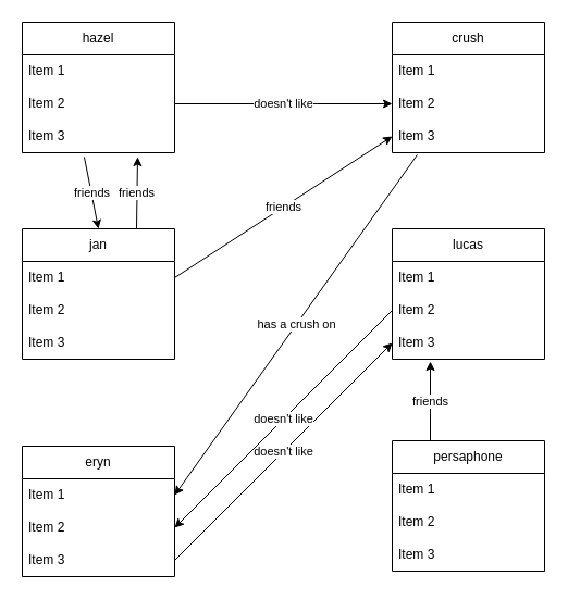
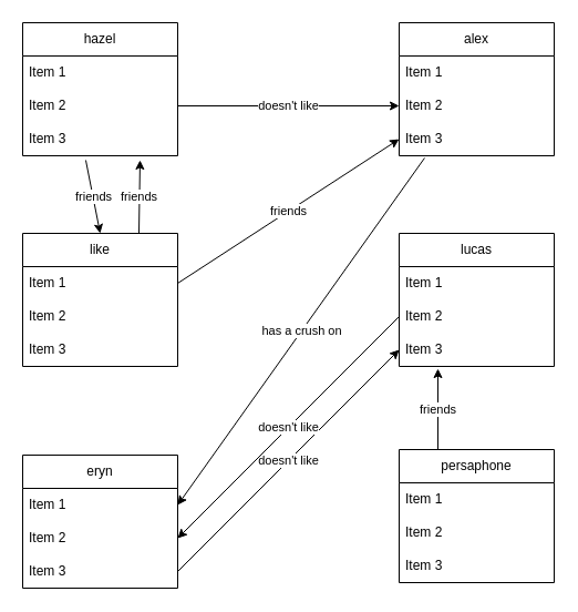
  <mxCell id="0" />
  <mxCell id="1" parent="0" />
  <mxCell id="2" value="hazel" style="swimlane;fontStyle=0;childLayout=stackLayout;horizontal=1;startSize=30;horizontalStack=0;resizeParent=1;resizeParentMax=0;resizeLast=0;collapsible=1;marginBottom=0;whiteSpace=wrap;html=1;" vertex="1" parent="1"><mxGeometry x="20" y="20" width="140" height="120" as="geometry" /></mxCell>
  <mxCell id="3" value="Item 1" style="text;strokeColor=none;fillColor=none;align=left;verticalAlign=middle;spacingLeft=4;spacingRight=4;overflow=hidden;points=[[0,0.5],[1,0.5]];portConstraint=eastwest;rotatable=0;whiteSpace=wrap;html=1;" vertex="1" parent="2"><mxGeometry y="30" width="140" height="30" as="geometry" /></mxCell>
  <mxCell id="4" value="Item 2" style="text;strokeColor=none;fillColor=none;align=left;verticalAlign=middle;spacingLeft=4;spacingRight=4;overflow=hidden;points=[[0,0.5],[1,0.5]];portConstraint=eastwest;rotatable=0;whiteSpace=wrap;html=1;" vertex="1" parent="2"><mxGeometry y="60" width="140" height="30" as="geometry" /></mxCell>
  <mxCell id="5" value="Item 3" style="text;strokeColor=none;fillColor=none;align=left;verticalAlign=middle;spacingLeft=4;spacingRight=4;overflow=hidden;points=[[0,0.5],[1,0.5]];portConstraint=eastwest;rotatable=0;whiteSpace=wrap;html=1;" vertex="1" parent="2"><mxGeometry y="90" width="140" height="30" as="geometry" /></mxCell>
- <mxCell id="6" value="crush" style="swimlane;fontStyle=0;childLayout=stackLayout;horizontal=1;startSize=30;horizontalStack=0;resizeParent=1;resizeParentMax=0;resizeLast=0;collapsible=1;marginBottom=0;whiteSpace=wrap;html=1;" vertex="1" parent="1"><mxGeometry x="360" y="20" width="140" height="120" as="geometry" /></mxCell>
+ <mxCell id="6" value="alex" style="swimlane;fontStyle=0;childLayout=stackLayout;horizontal=1;startSize=30;horizontalStack=0;resizeParent=1;resizeParentMax=0;resizeLast=0;collapsible=1;marginBottom=0;whiteSpace=wrap;html=1;" vertex="1" parent="1"><mxGeometry x="360" y="20" width="140" height="120" as="geometry" /></mxCell>
  <mxCell id="7" value="Item 1" style="text;strokeColor=none;fillColor=none;align=left;verticalAlign=middle;spacingLeft=4;spacingRight=4;overflow=hidden;points=[[0,0.5],[1,0.5]];portConstraint=eastwest;rotatable=0;whiteSpace=wrap;html=1;" vertex="1" parent="6"><mxGeometry y="30" width="140" height="30" as="geometry" /></mxCell>
  <mxCell id="8" value="Item 2" style="text;strokeColor=none;fillColor=none;align=left;verticalAlign=middle;spacingLeft=4;spacingRight=4;overflow=hidden;points=[[0,0.5],[1,0.5]];portConstraint=eastwest;rotatable=0;whiteSpace=wrap;html=1;" vertex="1" parent="6"><mxGeometry y="60" width="140" height="30" as="geometry" /></mxCell>
  <mxCell id="9" value="Item 3" style="text;strokeColor=none;fillColor=none;align=left;verticalAlign=middle;spacingLeft=4;spacingRight=4;overflow=hidden;points=[[0,0.5],[1,0.5]];portConstraint=eastwest;rotatable=0;whiteSpace=wrap;html=1;" vertex="1" parent="6"><mxGeometry y="90" width="140" height="30" as="geometry" /></mxCell>
- <mxCell id="10" value="jan" style="swimlane;fontStyle=0;childLayout=stackLayout;horizontal=1;startSize=30;horizontalStack=0;resizeParent=1;resizeParentMax=0;resizeLast=0;collapsible=1;marginBottom=0;whiteSpace=wrap;html=1;" vertex="1" parent="1"><mxGeometry x="20" y="210" width="140" height="120" as="geometry" /></mxCell>
+ <mxCell id="10" value="like" style="swimlane;fontStyle=0;childLayout=stackLayout;horizontal=1;startSize=30;horizontalStack=0;resizeParent=1;resizeParentMax=0;resizeLast=0;collapsible=1;marginBottom=0;whiteSpace=wrap;html=1;" vertex="1" parent="1"><mxGeometry x="20" y="210" width="140" height="120" as="geometry" /></mxCell>
  <mxCell id="11" value="Item 1" style="text;strokeColor=none;fillColor=none;align=left;verticalAlign=middle;spacingLeft=4;spacingRight=4;overflow=hidden;points=[[0,0.5],[1,0.5]];portConstraint=eastwest;rotatable=0;whiteSpace=wrap;html=1;" vertex="1" parent="10"><mxGeometry y="30" width="140" height="30" as="geometry" /></mxCell>
  <mxCell id="12" value="Item 2" style="text;strokeColor=none;fillColor=none;align=left;verticalAlign=middle;spacingLeft=4;spacingRight=4;overflow=hidden;points=[[0,0.5],[1,0.5]];portConstraint=eastwest;rotatable=0;whiteSpace=wrap;html=1;" vertex="1" parent="10"><mxGeometry y="60" width="140" height="30" as="geometry" /></mxCell>
  <mxCell id="13" value="Item 3" style="text;strokeColor=none;fillColor=none;align=left;verticalAlign=middle;spacingLeft=4;spacingRight=4;overflow=hidden;points=[[0,0.5],[1,0.5]];portConstraint=eastwest;rotatable=0;whiteSpace=wrap;html=1;" vertex="1" parent="10"><mxGeometry y="90" width="140" height="30" as="geometry" /></mxCell>
  <mxCell id="14" value="lucas" style="swimlane;fontStyle=0;childLayout=stackLayout;horizontal=1;startSize=30;horizontalStack=0;resizeParent=1;resizeParentMax=0;resizeLast=0;collapsible=1;marginBottom=0;whiteSpace=wrap;html=1;" vertex="1" parent="1"><mxGeometry x="360" y="210" width="140" height="120" as="geometry" /></mxCell>
  <mxCell id="15" value="Item 1" style="text;strokeColor=none;fillColor=none;align=left;verticalAlign=middle;spacingLeft=4;spacingRight=4;overflow=hidden;points=[[0,0.5],[1,0.5]];portConstraint=eastwest;rotatable=0;whiteSpace=wrap;html=1;" vertex="1" parent="14"><mxGeometry y="30" width="140" height="30" as="geometry" /></mxCell>
  <mxCell id="16" value="Item 2" style="text;strokeColor=none;fillColor=none;align=left;verticalAlign=middle;spacingLeft=4;spacingRight=4;overflow=hidden;points=[[0,0.5],[1,0.5]];portConstraint=eastwest;rotatable=0;whiteSpace=wrap;html=1;" vertex="1" parent="14"><mxGeometry y="60" width="140" height="30" as="geometry" /></mxCell>
  <mxCell id="17" value="Item 3" style="text;strokeColor=none;fillColor=none;align=left;verticalAlign=middle;spacingLeft=4;spacingRight=4;overflow=hidden;points=[[0,0.5],[1,0.5]];portConstraint=eastwest;rotatable=0;whiteSpace=wrap;html=1;" vertex="1" parent="14"><mxGeometry y="90" width="140" height="30" as="geometry" /></mxCell>
  <mxCell id="18" value="persaphone" style="swimlane;fontStyle=0;childLayout=stackLayout;horizontal=1;startSize=30;horizontalStack=0;resizeParent=1;resizeParentMax=0;resizeLast=0;collapsible=1;marginBottom=0;whiteSpace=wrap;html=1;" vertex="1" parent="1"><mxGeometry x="360" y="405" width="140" height="120" as="geometry" /></mxCell>
  <mxCell id="19" value="Item 1" style="text;strokeColor=none;fillColor=none;align=left;verticalAlign=middle;spacingLeft=4;spacingRight=4;overflow=hidden;points=[[0,0.5],[1,0.5]];portConstraint=eastwest;rotatable=0;whiteSpace=wrap;html=1;" vertex="1" parent="18"><mxGeometry y="30" width="140" height="30" as="geometry" /></mxCell>
  <mxCell id="20" value="Item 2" style="text;strokeColor=none;fillColor=none;align=left;verticalAlign=middle;spacingLeft=4;spacingRight=4;overflow=hidden;points=[[0,0.5],[1,0.5]];portConstraint=eastwest;rotatable=0;whiteSpace=wrap;html=1;" vertex="1" parent="18"><mxGeometry y="60" width="140" height="30" as="geometry" /></mxCell>
  <mxCell id="21" value="Item 3" style="text;strokeColor=none;fillColor=none;align=left;verticalAlign=middle;spacingLeft=4;spacingRight=4;overflow=hidden;points=[[0,0.5],[1,0.5]];portConstraint=eastwest;rotatable=0;whiteSpace=wrap;html=1;" vertex="1" parent="18"><mxGeometry y="90" width="140" height="30" as="geometry" /></mxCell>
  <mxCell id="22" value="eryn" style="swimlane;fontStyle=0;childLayout=stackLayout;horizontal=1;startSize=30;horizontalStack=0;resizeParent=1;resizeParentMax=0;resizeLast=0;collapsible=1;marginBottom=0;whiteSpace=wrap;html=1;" vertex="1" parent="1"><mxGeometry x="20" y="410" width="140" height="120" as="geometry" /></mxCell>
  <mxCell id="23" value="Item 1" style="text;strokeColor=none;fillColor=none;align=left;verticalAlign=middle;spacingLeft=4;spacingRight=4;overflow=hidden;points=[[0,0.5],[1,0.5]];portConstraint=eastwest;rotatable=0;whiteSpace=wrap;html=1;" vertex="1" parent="22"><mxGeometry y="30" width="140" height="30" as="geometry" /></mxCell>
  <mxCell id="24" value="Item 2" style="text;strokeColor=none;fillColor=none;align=left;verticalAlign=middle;spacingLeft=4;spacingRight=4;overflow=hidden;points=[[0,0.5],[1,0.5]];portConstraint=eastwest;rotatable=0;whiteSpace=wrap;html=1;" vertex="1" parent="22"><mxGeometry y="60" width="140" height="30" as="geometry" /></mxCell>
  <mxCell id="25" value="Item 3" style="text;strokeColor=none;fillColor=none;align=left;verticalAlign=middle;spacingLeft=4;spacingRight=4;overflow=hidden;points=[[0,0.5],[1,0.5]];portConstraint=eastwest;rotatable=0;whiteSpace=wrap;html=1;" vertex="1" parent="22"><mxGeometry y="90" width="140" height="30" as="geometry" /></mxCell>
  <mxCell id="26" value="doesn't like" style="endArrow=classic;html=1;rounded=0;exitX=1;exitY=0.5;exitDx=0;exitDy=0;entryX=0;entryY=0.5;entryDx=0;entryDy=0;" edge="1" parent="1" source="4" target="8"><mxGeometry width="50" height="50" relative="1" as="geometry"><mxPoint x="240" y="350" as="sourcePoint" /><mxPoint x="290" y="300" as="targetPoint" /></mxGeometry></mxCell>
  <mxCell id="27" value="has a crush on" style="endArrow=classic;html=1;rounded=0;exitX=0.164;exitY=1.067;exitDx=0;exitDy=0;exitPerimeter=0;entryX=1;entryY=0.5;entryDx=0;entryDy=0;" edge="1" parent="1" source="9" target="23"><mxGeometry width="50" height="50" relative="1" as="geometry"><mxPoint x="320" y="380" as="sourcePoint" /><mxPoint x="260" y="340" as="targetPoint" /></mxGeometry></mxCell>
  <mxCell id="28" value="friends" style="endArrow=classic;html=1;rounded=0;exitX=0.75;exitY=0;exitDx=0;exitDy=0;entryX=0.757;entryY=1.133;entryDx=0;entryDy=0;entryPerimeter=0;" edge="1" parent="1" source="10" target="5"><mxGeometry width="50" height="50" relative="1" as="geometry"><mxPoint x="270" y="200" as="sourcePoint" /><mxPoint x="190" y="160" as="targetPoint" /></mxGeometry></mxCell>
  <mxCell id="29" value="friends" style="endArrow=classic;html=1;rounded=0;exitX=0.407;exitY=1.133;exitDx=0;exitDy=0;exitPerimeter=0;entryX=0.5;entryY=0;entryDx=0;entryDy=0;" edge="1" parent="1" source="5" target="10"><mxGeometry width="50" height="50" relative="1" as="geometry"><mxPoint x="40" y="210" as="sourcePoint" /><mxPoint x="90" y="160" as="targetPoint" /></mxGeometry></mxCell>
  <mxCell id="30" value="friends" style="endArrow=classic;html=1;rounded=0;exitX=0.25;exitY=0;exitDx=0;exitDy=0;entryX=0.25;entryY=1.067;entryDx=0;entryDy=0;entryPerimeter=0;" edge="1" parent="1" source="18" target="17"><mxGeometry width="50" height="50" relative="1" as="geometry"><mxPoint x="350" y="380" as="sourcePoint" /><mxPoint x="300" y="350" as="targetPoint" /></mxGeometry></mxCell>
  <mxCell id="31" value="doesn't like" style="endArrow=classic;html=1;rounded=0;exitX=1;exitY=0.5;exitDx=0;exitDy=0;entryX=0;entryY=0.5;entryDx=0;entryDy=0;" edge="1" parent="1" source="25" target="17"><mxGeometry width="50" height="50" relative="1" as="geometry"><mxPoint x="210" y="500" as="sourcePoint" /><mxPoint x="260" y="450" as="targetPoint" /></mxGeometry></mxCell>
  <mxCell id="32" value="doesn't like" style="endArrow=classic;html=1;rounded=0;exitX=0;exitY=0.5;exitDx=0;exitDy=0;entryX=1;entryY=0.5;entryDx=0;entryDy=0;" edge="1" parent="1" source="16" target="24"><mxGeometry width="50" height="50" relative="1" as="geometry"><mxPoint x="290" y="560" as="sourcePoint" /><mxPoint x="340" y="510" as="targetPoint" /></mxGeometry></mxCell>
  <mxCell id="33" value="friends" style="endArrow=classic;html=1;rounded=0;exitX=1;exitY=0.5;exitDx=0;exitDy=0;entryX=0;entryY=0.5;entryDx=0;entryDy=0;" edge="1" parent="1" source="11" target="9"><mxGeometry width="50" height="50" relative="1" as="geometry"><mxPoint x="210" y="230" as="sourcePoint" /><mxPoint x="260" y="180" as="targetPoint" /></mxGeometry></mxCell>
